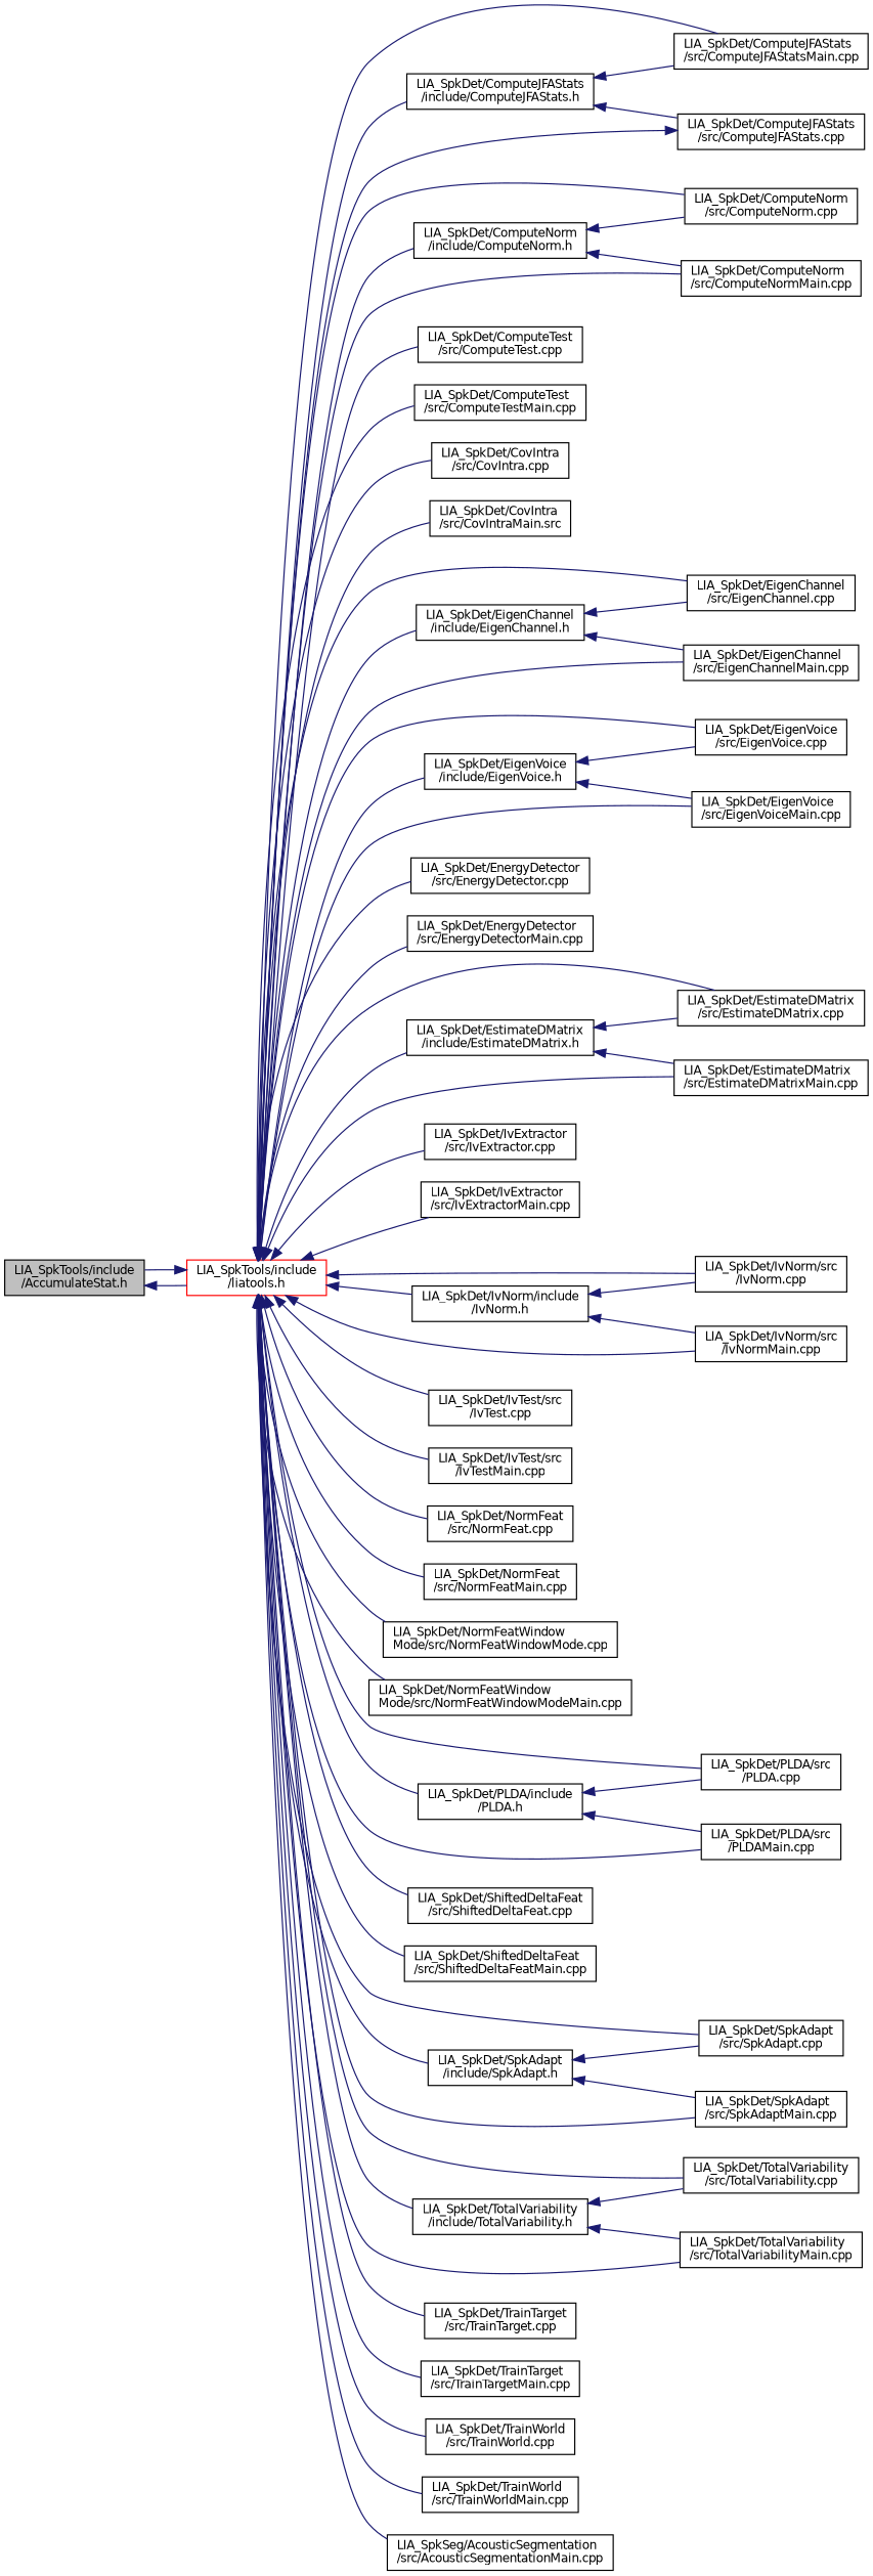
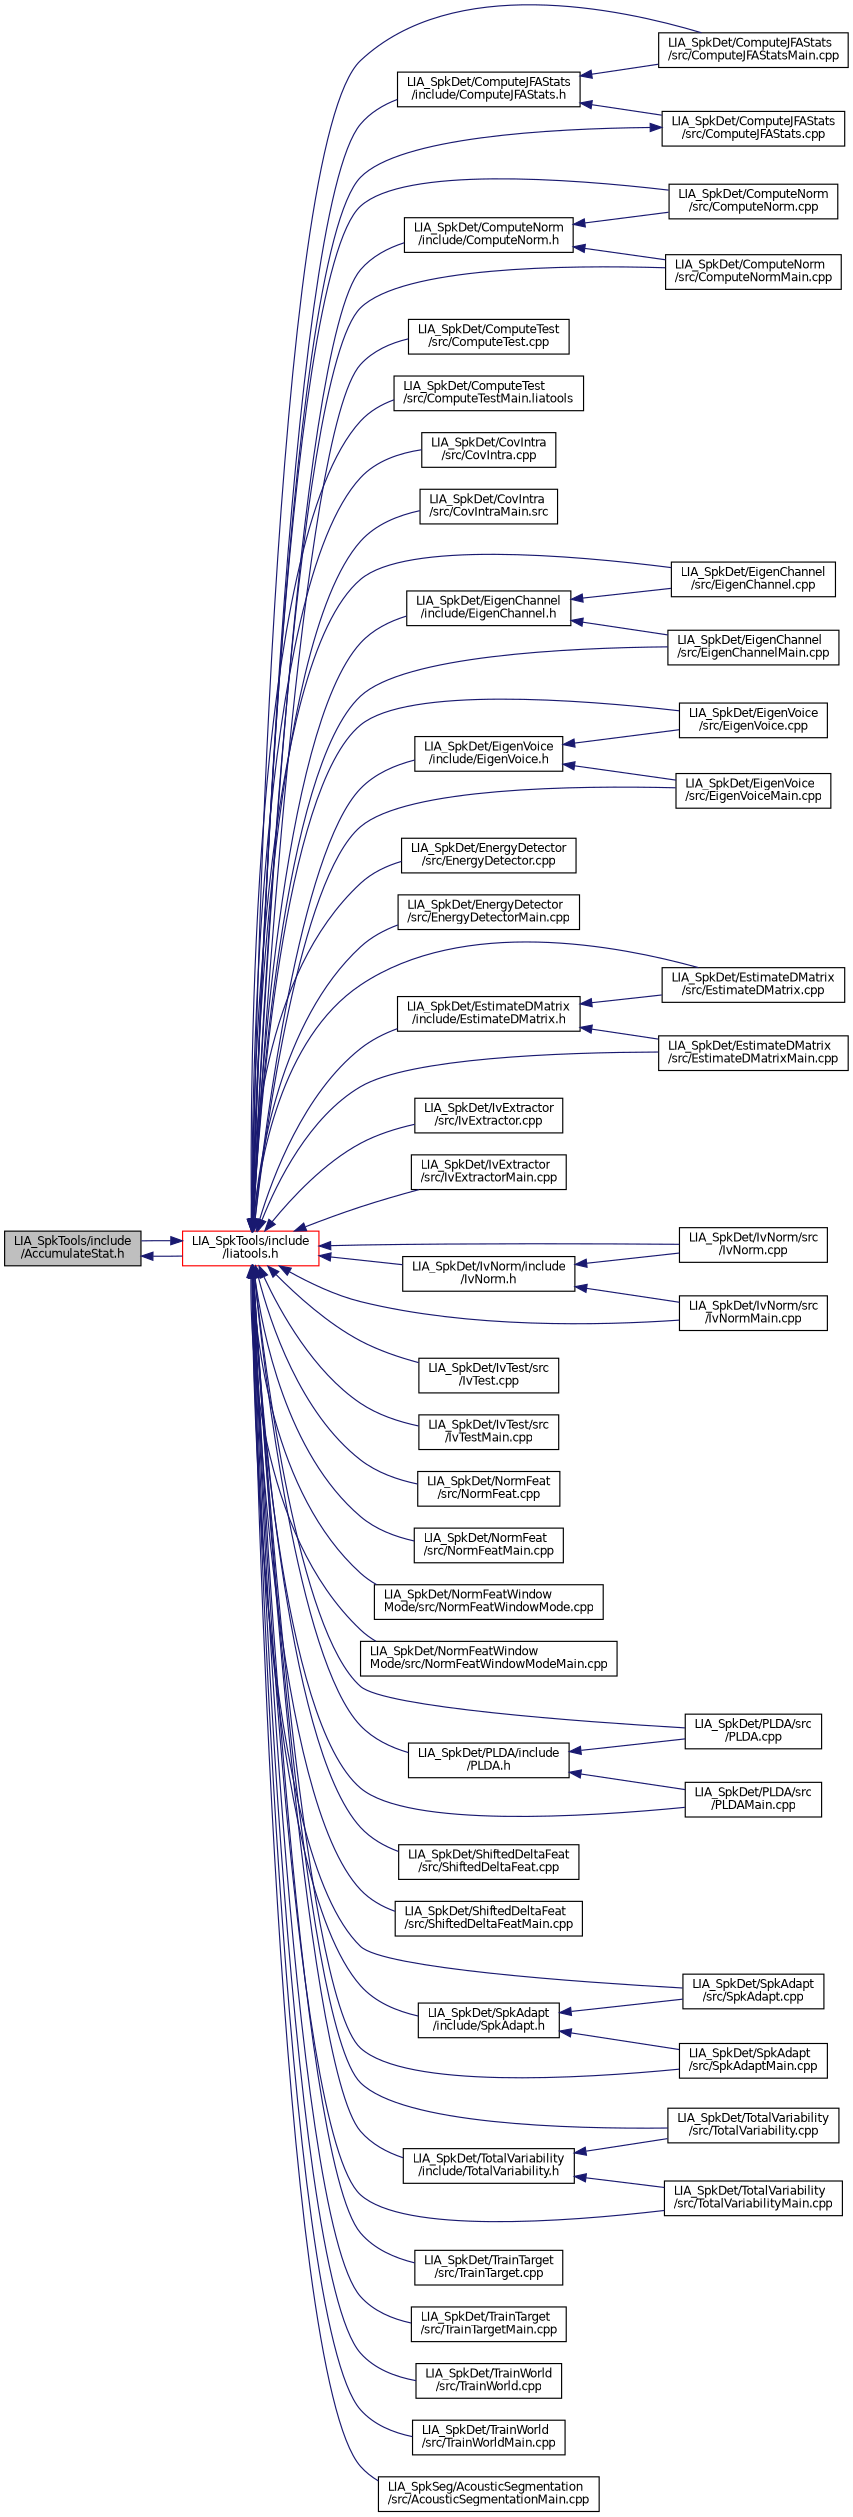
  digraph {
    rankdir=LR
    node [color=black fillcolor=white fontname=Helvetica fontsize=10 shape=record style=filled]
    edge [color=midnightblue dir=back fontname=Helvetica fontsize=10 labelfontname=Helvetica labelfontsize=10 style=solid]
    n1 [fillcolor=grey75 fontcolor=black height=0.2 label="LIA_SpkTools/include\l/AccumulateStat.h" width=0.4]
    n2 [color=red height=0.2 label="LIA_SpkTools/include\l/liatools.h" width=0.4]
    n3 [height=0.2 label="LIA_SpkDet/ComputeJFAStats\l/include/ComputeJFAStats.h" width=0.4]
    n4 [height=0.2 label="LIA_SpkDet/ComputeJFAStats\l/src/ComputeJFAStatsMain.cpp" width=0.4]
    n5 [height=0.2 label="LIA_SpkDet/ComputeNorm\l/include/ComputeNorm.h" width=0.4]
    n6 [height=0.2 label="LIA_SpkDet/ComputeNorm\l/src/ComputeNorm.cpp" width=0.4]
    n7 [height=0.2 label="LIA_SpkDet/ComputeNorm\l/src/ComputeNormMain.cpp" width=0.4]
    n8 [height=0.2 label="LIA_SpkDet/ComputeTest\l/src/ComputeTest.cpp" width=0.4]
-   n9 [height=0.2 label="LIA_SpkDet/ComputeTest\l/src/ComputeTestMain.cpp" width=0.4]
+   n9 [height=0.2 label="LIA_SpkDet/ComputeTest\l/src/ComputeTestMain.liatools" width=0.4]
    n10 [height=0.2 label="LIA_SpkDet/CovIntra\l/src/CovIntra.cpp" width=0.4]
    n11 [height=0.2 label="LIA_SpkDet/CovIntra\l/src/CovIntraMain.src" width=0.4]
    n12 [height=0.2 label="LIA_SpkDet/EigenChannel\l/include/EigenChannel.h" width=0.4]
    n13 [height=0.2 label="LIA_SpkDet/EigenChannel\l/src/EigenChannel.cpp" width=0.4]
    n14 [height=0.2 label="LIA_SpkDet/EigenChannel\l/src/EigenChannelMain.cpp" width=0.4]
    n15 [height=0.2 label="LIA_SpkDet/EigenVoice\l/include/EigenVoice.h" width=0.4]
    n16 [height=0.2 label="LIA_SpkDet/EigenVoice\l/src/EigenVoice.cpp" width=0.4]
    n17 [height=0.2 label="LIA_SpkDet/EigenVoice\l/src/EigenVoiceMain.cpp" width=0.4]
    n18 [height=0.2 label="LIA_SpkDet/EnergyDetector\l/src/EnergyDetector.cpp" width=0.4]
    n19 [height=0.2 label="LIA_SpkDet/EnergyDetector\l/src/EnergyDetectorMain.cpp" width=0.4]
    n20 [height=0.2 label="LIA_SpkDet/EstimateDMatrix\l/include/EstimateDMatrix.h" width=0.4]
    n21 [height=0.2 label="LIA_SpkDet/EstimateDMatrix\l/src/EstimateDMatrix.cpp" width=0.4]
    n22 [height=0.2 label="LIA_SpkDet/EstimateDMatrix\l/src/EstimateDMatrixMain.cpp" width=0.4]
    n23 [height=0.2 label="LIA_SpkDet/IvExtractor\l/src/IvExtractor.cpp" width=0.4]
    n24 [height=0.2 label="LIA_SpkDet/IvExtractor\l/src/IvExtractorMain.cpp" width=0.4]
    n25 [height=0.2 label="LIA_SpkDet/IvNorm/include\l/IvNorm.h" width=0.4]
    n26 [height=0.2 label="LIA_SpkDet/IvNorm/src\l/IvNorm.cpp" width=0.4]
    n27 [height=0.2 label="LIA_SpkDet/IvNorm/src\l/IvNormMain.cpp" width=0.4]
    n28 [height=0.2 label="LIA_SpkDet/IvTest/src\l/IvTest.cpp" width=0.4]
    n29 [height=0.2 label="LIA_SpkDet/IvTest/src\l/IvTestMain.cpp" width=0.4]
    n30 [height=0.2 label="LIA_SpkDet/NormFeat\l/src/NormFeat.cpp" width=0.4]
    n31 [height=0.2 label="LIA_SpkDet/NormFeat\l/src/NormFeatMain.cpp" width=0.4]
    n32 [height=0.2 label="LIA_SpkDet/NormFeatWindow\lMode/src/NormFeatWindowMode.cpp" width=0.4]
    n33 [height=0.2 label="LIA_SpkDet/NormFeatWindow\lMode/src/NormFeatWindowModeMain.cpp" width=0.4]
    n34 [height=0.2 label="LIA_SpkDet/PLDA/include\l/PLDA.h" width=0.4]
    n35 [height=0.2 label="LIA_SpkDet/PLDA/src\l/PLDA.cpp" width=0.4]
    n36 [height=0.2 label="LIA_SpkDet/PLDA/src\l/PLDAMain.cpp" width=0.4]
    n37 [height=0.2 label="LIA_SpkDet/ShiftedDeltaFeat\l/src/ShiftedDeltaFeat.cpp" width=0.4]
    n38 [height=0.2 label="LIA_SpkDet/ShiftedDeltaFeat\l/src/ShiftedDeltaFeatMain.cpp" width=0.4]
    n39 [height=0.2 label="LIA_SpkDet/SpkAdapt\l/include/SpkAdapt.h" width=0.4]
    n40 [height=0.2 label="LIA_SpkDet/SpkAdapt\l/src/SpkAdapt.cpp" width=0.4]
    n41 [height=0.2 label="LIA_SpkDet/SpkAdapt\l/src/SpkAdaptMain.cpp" width=0.4]
    n42 [height=0.2 label="LIA_SpkDet/TotalVariability\l/include/TotalVariability.h" width=0.4]
    n43 [height=0.2 label="LIA_SpkDet/TotalVariability\l/src/TotalVariability.cpp" width=0.4]
    n44 [height=0.2 label="LIA_SpkDet/TotalVariability\l/src/TotalVariabilityMain.cpp" width=0.4]
    n45 [height=0.2 label="LIA_SpkDet/TrainTarget\l/src/TrainTarget.cpp" width=0.4]
    n46 [height=0.2 label="LIA_SpkDet/TrainTarget\l/src/TrainTargetMain.cpp" width=0.4]
    n47 [height=0.2 label="LIA_SpkDet/TrainWorld\l/src/TrainWorld.cpp" width=0.4]
    n48 [height=0.2 label="LIA_SpkDet/TrainWorld\l/src/TrainWorldMain.cpp" width=0.4]
    n49 [height=0.2 label="LIA_SpkSeg/AcousticSegmentation\l/src/AcousticSegmentationMain.cpp" width=0.4]
    n50 [height=0.2 label="LIA_SpkDet/ComputeJFAStats\l/src/ComputeJFAStats.cpp" width=0.4]
    n1 -> n2
    n2 -> n1
    n2 -> n3
    n2 -> n4
    n2 -> n5
    n2 -> n6
    n2 -> n7
    n2 -> n8
    n2 -> n9
    n2 -> n10
    n2 -> n11
    n2 -> n12
    n2 -> n13
    n2 -> n14
    n2 -> n15
    n2 -> n16
    n2 -> n17
    n2 -> n18
    n2 -> n19
    n2 -> n20
    n2 -> n21
    n2 -> n22
    n2 -> n23
    n2 -> n24
    n2 -> n25
    n2 -> n26
    n2 -> n27
    n2 -> n28
    n2 -> n29
    n2 -> n30
    n2 -> n31
    n2 -> n32
    n2 -> n33
    n2 -> n34
    n2 -> n35
    n2 -> n36
    n2 -> n37
    n2 -> n38
    n2 -> n39
    n2 -> n40
    n2 -> n41
    n2 -> n42
    n2 -> n43
    n2 -> n44
    n2 -> n45
    n2 -> n46
    n2 -> n47
    n2 -> n48
    n2 -> n49
    n3 -> n4
    n3 -> n50
    n5 -> n6
    n5 -> n7
    n12 -> n13
    n12 -> n14
    n15 -> n16
    n15 -> n17
    n20 -> n21
    n20 -> n22
    n25 -> n26
    n25 -> n27
    n34 -> n35
    n34 -> n36
    n39 -> n40
    n39 -> n41
    n42 -> n43
    n42 -> n44
    n50 -> n2
  }
